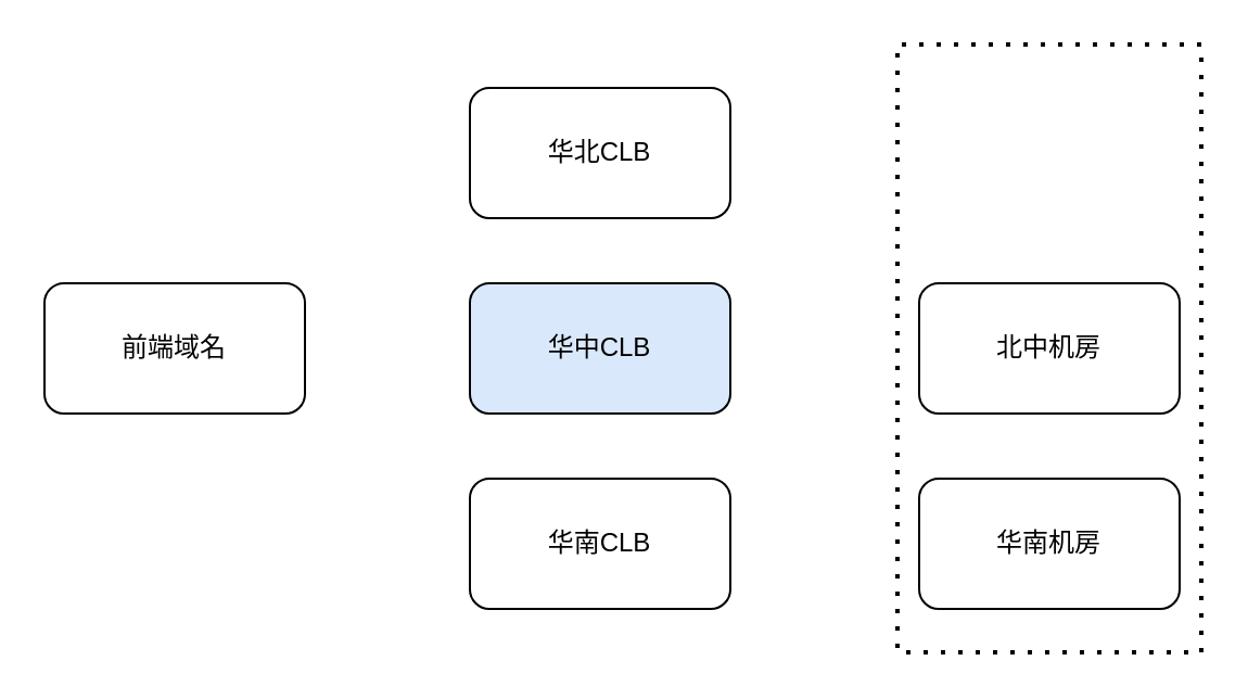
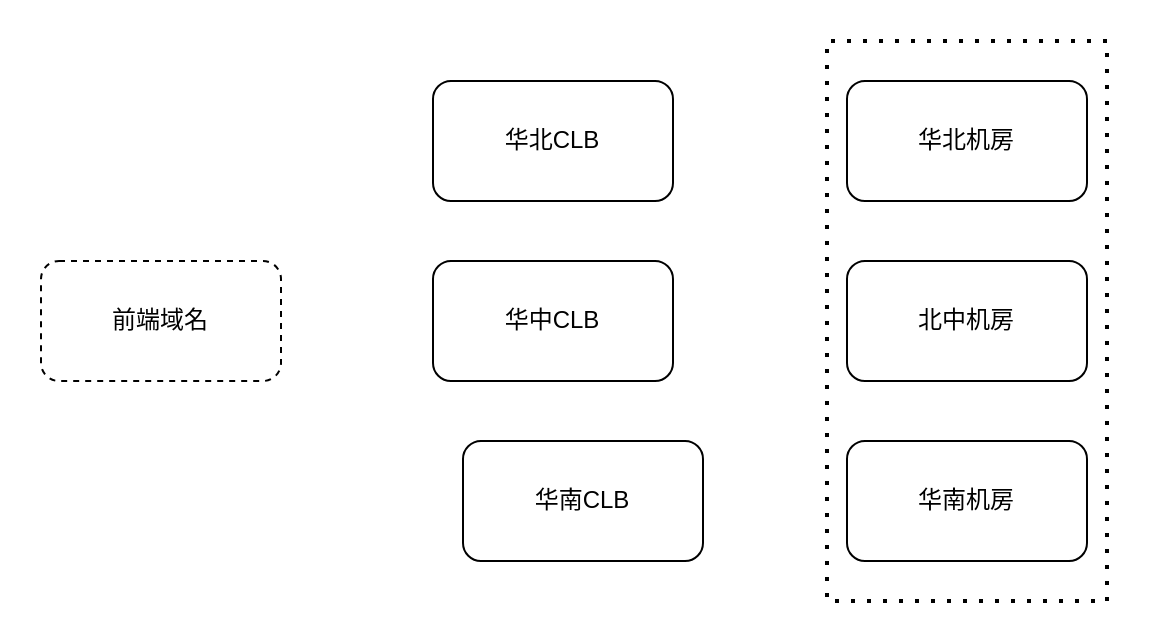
  <mxCell id="0" />
  <mxCell id="1" parent="0" />
- <mxCell id="2" value="前端域名" style="rounded=1;whiteSpace=wrap;html=1;" vertex="1" parent="1"><mxGeometry x="20" y="130" width="120" height="60" as="geometry" /></mxCell>
+ <mxCell id="2" value="前端域名" style="rounded=1;whiteSpace=wrap;html=1;dashed=1;" vertex="1" parent="1"><mxGeometry x="20" y="130" width="120" height="60" as="geometry" /></mxCell>
  <mxCell id="3" value="华北CLB" style="rounded=1;whiteSpace=wrap;html=1;" vertex="1" parent="1"><mxGeometry x="216" y="40" width="120" height="60" as="geometry" /></mxCell>
+ <mxCell id="4" value="华北机房" style="rounded=1;whiteSpace=wrap;html=1;" vertex="1" parent="1"><mxGeometry x="423" y="40" width="120" height="60" as="geometry" /></mxCell>
  <mxCell id="5" value="北中机房" style="rounded=1;whiteSpace=wrap;html=1;" vertex="1" parent="1"><mxGeometry x="423" y="130" width="120" height="60" as="geometry" /></mxCell>
  <mxCell id="6" value="华南机房" style="rounded=1;whiteSpace=wrap;html=1;" vertex="1" parent="1"><mxGeometry x="423" y="220" width="120" height="60" as="geometry" /></mxCell>
  <mxCell id="7" value="" style="endArrow=none;dashed=1;html=1;dashPattern=1 3;strokeWidth=2;rounded=0;" edge="1" parent="1"><mxGeometry width="50" height="50" relative="1" as="geometry"><mxPoint x="553" y="20" as="sourcePoint" /><mxPoint x="553" y="20" as="targetPoint" /><Array as="points"><mxPoint x="483" y="20" /><mxPoint x="413" y="20" /><mxPoint x="413" y="300" /><mxPoint x="553" y="300" /></Array></mxGeometry></mxCell>
- <mxCell id="8" value="华中CLB" style="rounded=1;whiteSpace=wrap;html=1;fillColor=#dae8fc;" vertex="1" parent="1"><mxGeometry x="216" y="130" width="120" height="60" as="geometry" /></mxCell>
- <mxCell id="9" value="华南CLB" style="rounded=1;whiteSpace=wrap;html=1;" vertex="1" parent="1"><mxGeometry x="216" y="220" width="120" height="60" as="geometry" /></mxCell>
+ <mxCell id="8" value="华中CLB" style="rounded=1;whiteSpace=wrap;html=1;" vertex="1" parent="1"><mxGeometry x="216" y="130" width="120" height="60" as="geometry" /></mxCell>
+ <mxCell id="9" value="华南CLB" style="rounded=1;whiteSpace=wrap;html=1;" vertex="1" parent="1"><mxGeometry x="231" y="220" width="120" height="60" as="geometry" /></mxCell>
